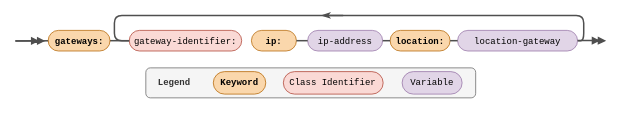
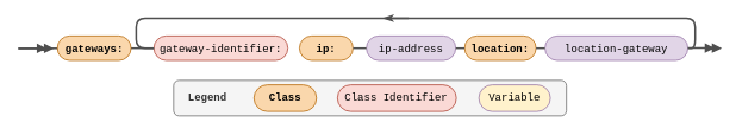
  <mxCell id="0" />
  <mxCell id="1" parent="0" />
  <mxCell id="2" value="" style="group" vertex="1" connectable="0" parent="1"><mxGeometry x="20" y="20" width="788.01" height="110" as="geometry" /></mxCell>
  <mxCell id="3" value="" style="group" vertex="1" connectable="0" parent="2"><mxGeometry x="174" y="70" width="440" height="40" as="geometry" /></mxCell>
  <mxCell id="4" value="&lt;b&gt;&amp;nbsp; Legend&lt;/b&gt;" style="text;html=1;align=left;verticalAlign=middle;whiteSpace=wrap;rounded=1;fontFamily=Courier New;perimeterSpacing=6;shadow=0;fillColor=#f5f5f5;fontColor=#333333;strokeColor=#666666;" vertex="1" parent="3"><mxGeometry width="440" height="40" as="geometry" /></mxCell>
- <mxCell id="5" value="Keyword" style="rounded=1;whiteSpace=wrap;html=1;fillColor=#fad7ac;strokeColor=#b46504;arcSize=50;fontStyle=1;fontFamily=Courier New;perimeterSpacing=6;shadow=0;" vertex="1" parent="3"><mxGeometry x="90" y="5" width="70" height="30" as="geometry" /></mxCell>
+ <mxCell id="5" value="Class" style="rounded=1;whiteSpace=wrap;html=1;fillColor=#fad7ac;strokeColor=#b46504;arcSize=50;fontStyle=1;fontFamily=Courier New;perimeterSpacing=6;shadow=0;" vertex="1" parent="3"><mxGeometry x="90" y="5" width="70" height="30" as="geometry" /></mxCell>
  <mxCell id="6" value="&lt;span style=&quot;font-weight: 400;&quot;&gt;Class Identifier&lt;/span&gt;" style="rounded=1;whiteSpace=wrap;html=1;fillColor=#fad9d5;strokeColor=#ae4132;arcSize=50;fontStyle=1;fontFamily=Courier New;perimeterSpacing=6;shadow=0;" vertex="1" parent="3"><mxGeometry x="183.44" y="5" width="133.12" height="30" as="geometry" /></mxCell>
- <mxCell id="7" value="&lt;span style=&quot;font-weight: normal;&quot;&gt;Variable&lt;/span&gt;" style="rounded=1;whiteSpace=wrap;html=1;fillColor=#e1d5e7;strokeColor=#9673a6;arcSize=50;fontStyle=1;fontFamily=Courier New;perimeterSpacing=6;shadow=0;" vertex="1" parent="3"><mxGeometry x="341.88" y="5" width="80" height="30" as="geometry" /></mxCell>
+ <mxCell id="7" value="&lt;span style=&quot;font-weight: normal;&quot;&gt;Variable&lt;/span&gt;" style="rounded=1;whiteSpace=wrap;html=1;fillColor=#fff2cc;strokeColor=#9673a6;arcSize=50;fontStyle=1;fontFamily=Courier New;perimeterSpacing=6;shadow=0;" vertex="1" parent="3"><mxGeometry x="341.88" y="5" width="80" height="30" as="geometry" /></mxCell>
  <mxCell id="8" value="" style="group" vertex="1" connectable="0" parent="2"><mxGeometry width="788.01" height="47.5" as="geometry" /></mxCell>
  <mxCell id="9" value="" style="endArrow=doubleBlock;html=1;rounded=1;labelBackgroundColor=default;strokeColor=#4F4F4F;strokeWidth=2;fontFamily=Helvetica;fontSize=12;fontColor=default;shape=connector;entryX=0;entryY=0.5;entryDx=0;entryDy=0;endFill=1;" edge="1" parent="8"><mxGeometry width="50" height="50" relative="1" as="geometry"><mxPoint y="34" as="sourcePoint" /><mxPoint x="68.13" y="33.92" as="targetPoint" /></mxGeometry></mxCell>
  <mxCell id="10" value="&lt;p&gt;&lt;font face=&quot;Courier New&quot;&gt;&lt;span style=&quot;font-weight: normal;&quot;&gt;gateway-identifier:&lt;/span&gt;&lt;/font&gt;&lt;/p&gt;" style="rounded=1;whiteSpace=wrap;html=1;arcSize=50;fillColor=#fad9d5;strokeColor=#ae4132;fontStyle=1" vertex="1" parent="8"><mxGeometry x="151.88" y="20" width="150" height="27.5" as="geometry" /></mxCell>
  <mxCell id="11" style="edgeStyle=orthogonalEdgeStyle;shape=connector;rounded=1;orthogonalLoop=1;jettySize=auto;html=1;exitX=1;exitY=0.5;exitDx=0;exitDy=0;entryX=0;entryY=0.5;entryDx=0;entryDy=0;labelBackgroundColor=default;strokeColor=#4F4F4F;strokeWidth=2;fontFamily=Helvetica;fontSize=12;fontColor=default;endArrow=none;endFill=0;" edge="1" parent="8" target="10"><mxGeometry relative="1" as="geometry"><mxPoint x="120.63" y="33.75" as="sourcePoint" /></mxGeometry></mxCell>
  <mxCell id="12" value="&lt;p&gt;&lt;font face=&quot;Courier New&quot;&gt;ip:&lt;/font&gt;&lt;/p&gt;" style="rounded=1;whiteSpace=wrap;html=1;arcSize=50;fillColor=#fad7ac;strokeColor=#b46504;fontStyle=1" vertex="1" parent="8"><mxGeometry x="314.88" y="20" width="60" height="27.5" as="geometry" /></mxCell>
  <mxCell id="13" value="&lt;p&gt;&lt;font face=&quot;Courier New&quot;&gt;&lt;span style=&quot;font-weight: normal;&quot;&gt;ip-address&lt;/span&gt;&lt;/font&gt;&lt;/p&gt;" style="rounded=1;whiteSpace=wrap;html=1;arcSize=50;fillColor=#e1d5e7;strokeColor=#9673a6;fontStyle=1" vertex="1" parent="8"><mxGeometry x="389.88" y="20" width="100" height="27.5" as="geometry" /></mxCell>
  <mxCell id="14" style="edgeStyle=orthogonalEdgeStyle;shape=connector;rounded=1;orthogonalLoop=1;jettySize=auto;html=1;exitX=1;exitY=0.5;exitDx=0;exitDy=0;entryX=0;entryY=0.5;entryDx=0;entryDy=0;labelBackgroundColor=default;strokeColor=#4F4F4F;strokeWidth=2;fontFamily=Helvetica;fontSize=12;fontColor=default;endArrow=none;endFill=0;" edge="1" parent="8" source="12" target="13"><mxGeometry relative="1" as="geometry" /></mxCell>
  <mxCell id="15" value="&lt;p&gt;&lt;font face=&quot;Courier New&quot;&gt;location:&lt;/font&gt;&lt;/p&gt;" style="rounded=1;whiteSpace=wrap;html=1;arcSize=50;fillColor=#fad7ac;strokeColor=#b46504;fontStyle=1" vertex="1" parent="8"><mxGeometry x="499.88" y="20" width="80" height="27.5" as="geometry" /></mxCell>
  <mxCell id="16" style="edgeStyle=orthogonalEdgeStyle;shape=connector;rounded=1;orthogonalLoop=1;jettySize=auto;html=1;exitX=1;exitY=0.5;exitDx=0;exitDy=0;entryX=0;entryY=0.5;entryDx=0;entryDy=0;labelBackgroundColor=default;strokeColor=#4F4F4F;strokeWidth=2;fontFamily=Helvetica;fontSize=12;fontColor=default;endArrow=none;endFill=0;" edge="1" parent="8" source="13" target="15"><mxGeometry relative="1" as="geometry" /></mxCell>
  <mxCell id="17" style="edgeStyle=orthogonalEdgeStyle;shape=connector;rounded=1;orthogonalLoop=1;jettySize=auto;html=1;exitX=1;exitY=0.5;exitDx=0;exitDy=0;entryX=0;entryY=0.5;entryDx=0;entryDy=0;labelBackgroundColor=default;strokeColor=#4F4F4F;strokeWidth=2;fontFamily=Helvetica;fontSize=12;fontColor=default;endArrow=none;endFill=0;" edge="1" parent="8" source="18" target="10"><mxGeometry relative="1" as="geometry"><Array as="points"><mxPoint x="758.13" y="34" /><mxPoint x="758.13" /><mxPoint x="132.13" /><mxPoint x="132.13" y="34" /></Array></mxGeometry></mxCell>
  <mxCell id="18" value="&lt;p&gt;&lt;font face=&quot;Courier New&quot;&gt;&lt;span style=&quot;font-weight: normal;&quot;&gt;location-gateway&lt;/span&gt;&lt;/font&gt;&lt;/p&gt;" style="rounded=1;whiteSpace=wrap;html=1;arcSize=50;fillColor=#e1d5e7;strokeColor=#9673a6;fontStyle=1" vertex="1" parent="8"><mxGeometry x="589.88" y="20" width="160" height="27.5" as="geometry" /></mxCell>
  <mxCell id="19" style="edgeStyle=orthogonalEdgeStyle;shape=connector;rounded=1;orthogonalLoop=1;jettySize=auto;html=1;exitX=1;exitY=0.5;exitDx=0;exitDy=0;entryX=0;entryY=0.5;entryDx=0;entryDy=0;labelBackgroundColor=default;strokeColor=#4F4F4F;strokeWidth=2;fontFamily=Helvetica;fontSize=12;fontColor=default;endArrow=none;endFill=0;" edge="1" parent="8" source="15" target="18"><mxGeometry relative="1" as="geometry" /></mxCell>
  <mxCell id="20" value="" style="endArrow=none;html=1;rounded=1;labelBackgroundColor=default;strokeColor=#4F4F4F;strokeWidth=2;fontFamily=Helvetica;fontSize=12;fontColor=default;shape=connector;startArrow=classicThin;startFill=1;" edge="1" parent="8"><mxGeometry width="50" height="50" relative="1" as="geometry"><mxPoint x="408.13" as="sourcePoint" /><mxPoint x="435.13" as="targetPoint" /><Array as="points"><mxPoint x="438.13" /></Array></mxGeometry></mxCell>
  <mxCell id="21" value="&lt;p&gt;&lt;font face=&quot;Courier New&quot;&gt;gateways:&lt;/font&gt;&lt;/p&gt;" style="rounded=1;whiteSpace=wrap;html=1;arcSize=50;fontStyle=1;fillColor=#fad7ac;strokeColor=#b46504;" vertex="1" parent="8"><mxGeometry x="43.76" y="20" width="82.5" height="27.5" as="geometry" /></mxCell>
  <mxCell id="22" value="" style="endArrow=doubleBlock;html=1;rounded=1;labelBackgroundColor=default;strokeColor=#4F4F4F;strokeWidth=2;fontFamily=Helvetica;fontSize=12;fontColor=default;shape=connector;endFill=1;" edge="1" parent="8"><mxGeometry width="50" height="50" relative="1" as="geometry"><mxPoint y="34" as="sourcePoint" /><mxPoint x="40" y="34" as="targetPoint" /></mxGeometry></mxCell>
  <mxCell id="23" value="" style="endArrow=doubleBlock;html=1;rounded=1;labelBackgroundColor=default;strokeColor=#4F4F4F;strokeWidth=2;fontFamily=Helvetica;fontSize=12;fontColor=default;shape=connector;entryX=0;entryY=0.5;entryDx=0;entryDy=0;endFill=1;" edge="1" parent="8"><mxGeometry width="50" height="50" relative="1" as="geometry"><mxPoint x="749.88" y="33.46" as="sourcePoint" /><mxPoint x="788.01" y="33.79" as="targetPoint" /></mxGeometry></mxCell>
